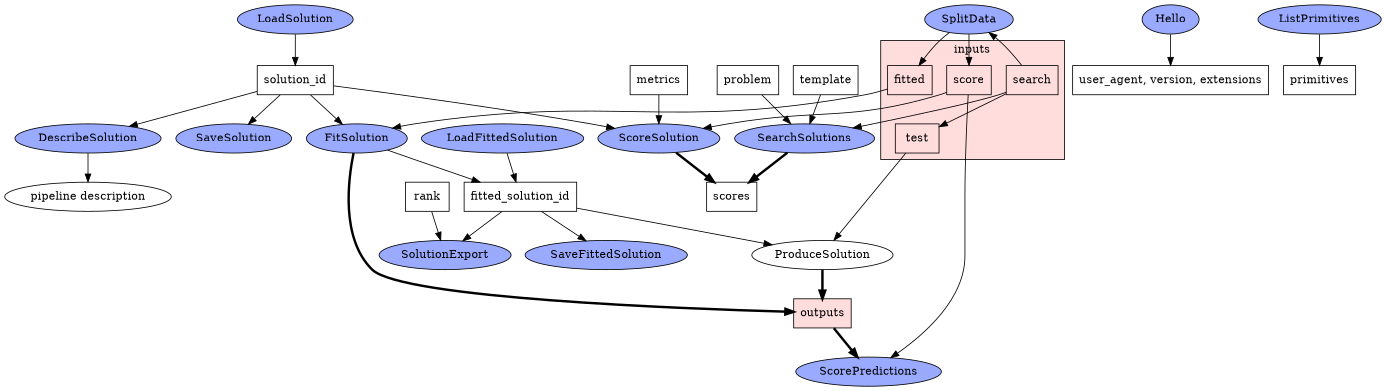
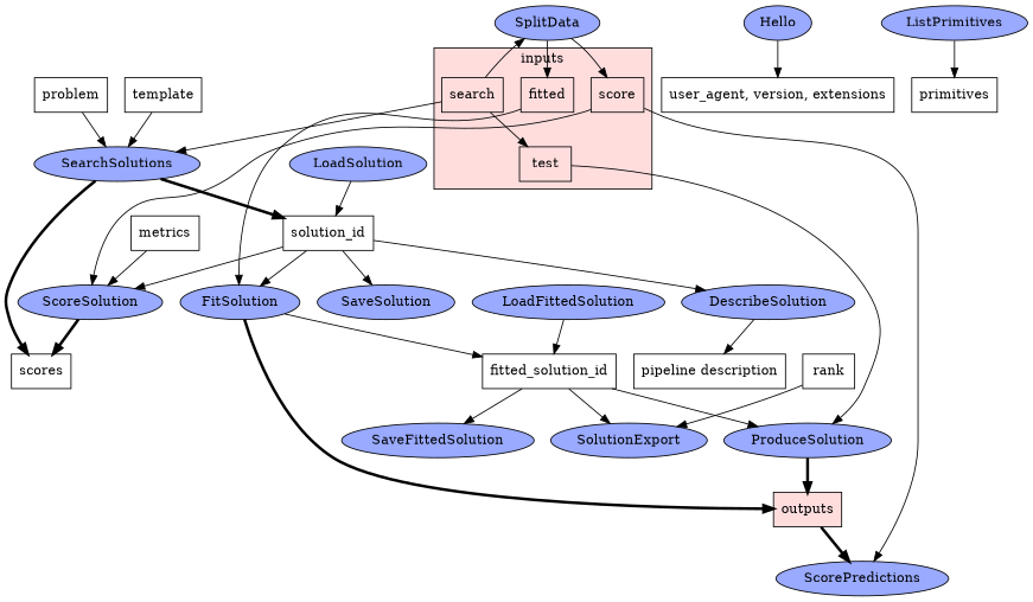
  digraph {
    compound=true
    node [fillcolor="#99aaff" shape=rectangle style=filled]
    search [fillcolor="#ffdddd"]
    n2 [fillcolor="#ffdddd" label=fitted]
    score [fillcolor="#ffdddd"]
    test [fillcolor="#ffdddd"]
    SearchSolutions [shape=ellipse]
    SplitData [shape=ellipse]
    FitSolution [shape=ellipse]
    ScoreSolution [shape=ellipse]
    ScorePredictions [shape=ellipse]
-   ProduceSolution [fillcolor="#ffffff" shape=ellipse]
+   ProduceSolution [shape=ellipse]
    Hello [shape=ellipse]
    "user_agent, version, extensions" [fillcolor="#ffffff"]
    solution_id [fillcolor="#ffffff"]
    scores [fillcolor="#ffffff"]
    DescribeSolution [shape=ellipse]
    SaveSolution [shape=ellipse]
-   "pipeline description" [fillcolor="#ffffff" shape=ellipse]
+   "pipeline description" [fillcolor="#ffffff"]
    outputs [fillcolor="#ffdddd"]
    fitted_solution_id [fillcolor="#ffffff"]
    SolutionExport [shape=ellipse]
    SaveFittedSolution [shape=ellipse]
    ListPrimitives [shape=ellipse]
    primitives [fillcolor="#ffffff"]
    LoadSolution [shape=ellipse]
    LoadFittedSolution [shape=ellipse]
    template [fillcolor="#ffffff"]
    problem [fillcolor="#ffffff"]
    metrics [fillcolor="#ffffff"]
    rank [fillcolor="#ffffff"]
    subgraph cluster_1 {
      fillcolor="#ffdddd"
      label=inputs
      shape=rectangle
      style=filled
      search
      n2
      score
      test
    }
    search -> test
    search -> SearchSolutions
    search -> SplitData
    n2 -> FitSolution
    score -> ScoreSolution
    score -> ScorePredictions
    test -> ProduceSolution
+   SearchSolutions -> solution_id [penwidth=3.0]
    SearchSolutions -> scores [penwidth=3.0]
    SplitData -> n2
    SplitData -> score
    FitSolution -> outputs [penwidth=3.0]
    FitSolution -> fitted_solution_id
    ScoreSolution -> scores [penwidth=3.0]
    ProduceSolution -> outputs [penwidth=3.0]
    Hello -> "user_agent, version, extensions"
    solution_id -> FitSolution
    solution_id -> ScoreSolution
    solution_id -> DescribeSolution
    solution_id -> SaveSolution
    DescribeSolution -> "pipeline description"
    outputs -> ScorePredictions [penwidth=3.0]
    fitted_solution_id -> ProduceSolution
    fitted_solution_id -> SolutionExport
    fitted_solution_id -> SaveFittedSolution
    ListPrimitives -> primitives
    LoadSolution -> solution_id
    LoadFittedSolution -> fitted_solution_id
    template -> SearchSolutions
    problem -> SearchSolutions
    metrics -> ScoreSolution
    rank -> SolutionExport
  }
